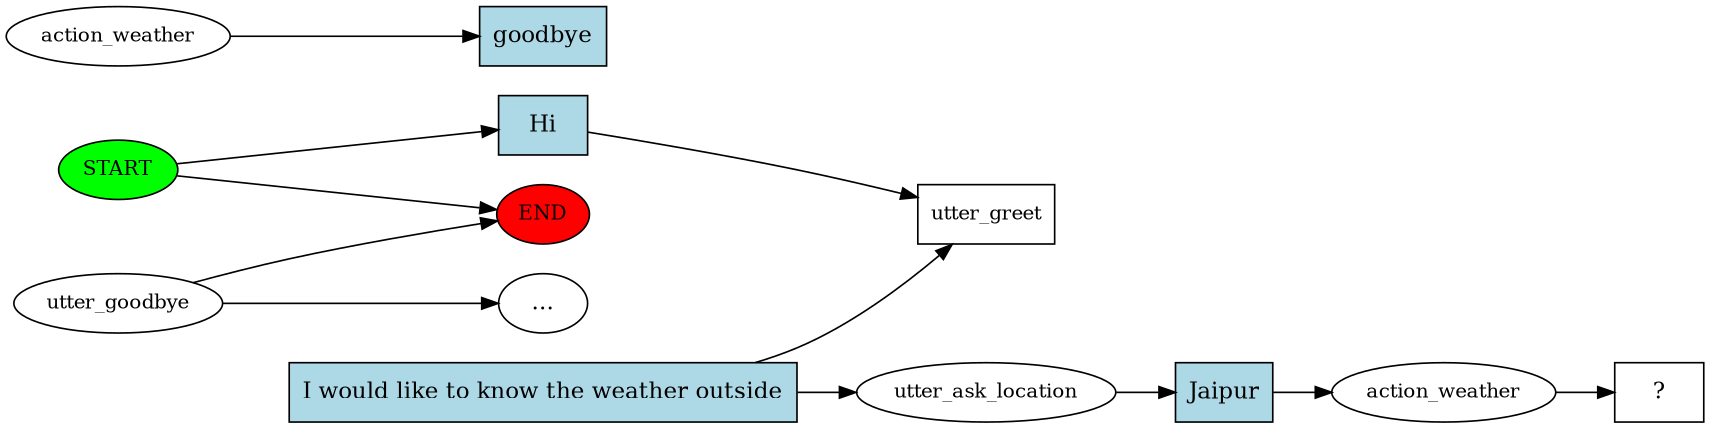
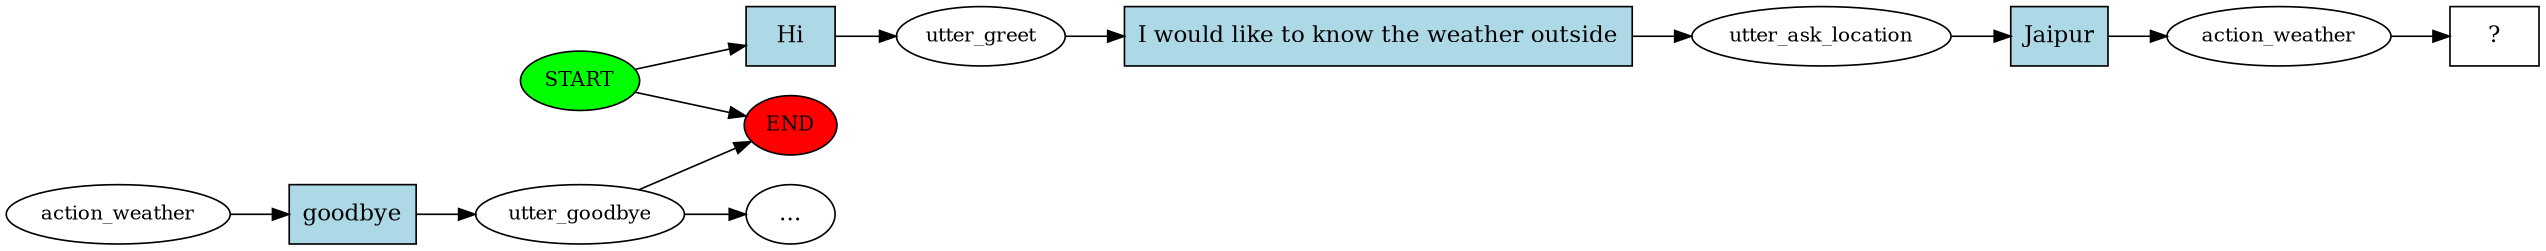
  digraph {
    rankdir=LR
    node [fontsize=12]
    n1 [fillcolor=green label=START style=filled]
    n2 [fillcolor=red label=END style=filled]
    n3 [fillcolor=lightblue label=Hi shape=rect style=filled fontsize=""]
-   n4 [label=utter_greet shape=box]
+   n4 [label=utter_greet]
    n5 [fillcolor=lightblue label="I would like to know the weather outside" shape=rect style=filled fontsize=""]
    n6 [label=utter_ask_location]
    n7 [fillcolor=lightblue label=Jaipur shape=rect style=filled fontsize=""]
    n8 [label=action_weather]
    n9 [label=action_weather]
    n10 [fillcolor=lightblue label=goodbye shape=rect style=filled fontsize=""]
    n11 [label=utter_goodbye]
    n12 [label="..." fontsize=""]
    n13 [label="  ?  " shape=rect fontsize=""]
    n1 -> n2
    n1 -> n3
    n3 -> n4
-   n5 -> n4
+   n4 -> n5
    n5 -> n6
    n6 -> n7
    n7 -> n8
    n8 -> n13
    n9 -> n10
+   n10 -> n11
    n11 -> n2
    n11 -> n12
  }
